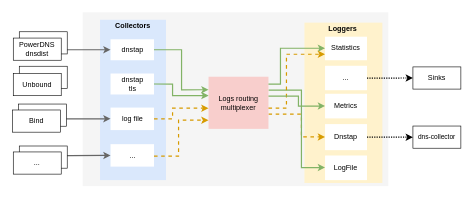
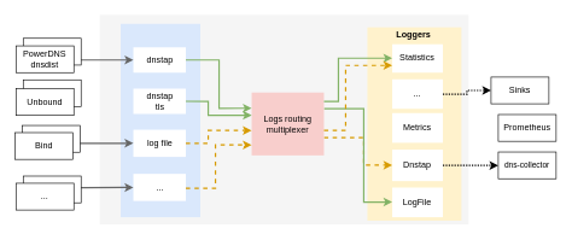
  <mxCell id="0" />
  <mxCell id="1" parent="0" />
  <mxCell id="2" value="" style="rounded=0;whiteSpace=wrap;html=1;strokeColor=none;fillColor=#f5f5f5;fontColor=#333333;" parent="1" vertex="1"><mxGeometry x="137" y="20" width="510" height="290" as="geometry" /></mxCell>
  <mxCell id="3" value="" style="rounded=1;whiteSpace=wrap;html=1;fillColor=#dae8fc;strokeColor=none;arcSize=0;" parent="1" vertex="1"><mxGeometry x="166" y="32.5" width="110" height="267.5" as="geometry" /></mxCell>
- <mxCell id="4" value="&lt;b&gt;Collectors&lt;/b&gt;" style="text;html=1;strokeColor=none;fillColor=none;align=center;verticalAlign=middle;whiteSpace=wrap;rounded=0;" parent="1" vertex="1"><mxGeometry x="201" y="32.5" width="40" height="20" as="geometry" /></mxCell>
  <mxCell id="5" value="" style="rounded=1;whiteSpace=wrap;html=1;fillColor=#fff2cc;strokeColor=none;arcSize=0;" parent="1" vertex="1"><mxGeometry x="507" y="37.25" width="130" height="267.5" as="geometry" /></mxCell>
  <mxCell id="6" value="&lt;b&gt;Loggers&lt;/b&gt;" style="text;html=1;strokeColor=none;fillColor=none;align=center;verticalAlign=middle;whiteSpace=wrap;rounded=0;" parent="1" vertex="1"><mxGeometry x="550.75" y="37.25" width="40" height="20" as="geometry" /></mxCell>
  <mxCell id="7" value="dnstap" style="rounded=0;whiteSpace=wrap;html=1;strokeColor=none;" parent="1" vertex="1"><mxGeometry x="183.5" y="65" width="72.5" height="35" as="geometry" /></mxCell>
  <mxCell id="8" value="Statistics" style="rounded=0;whiteSpace=wrap;html=1;strokeColor=none;" parent="1" vertex="1"><mxGeometry x="541.38" y="60.75" width="70" height="39.25" as="geometry" /></mxCell>
  <mxCell id="9" value="LogFile" style="rounded=0;whiteSpace=wrap;html=1;strokeColor=none;" parent="1" vertex="1"><mxGeometry x="541.38" y="258.95" width="70" height="41.05" as="geometry" /></mxCell>
  <mxCell id="10" value="Metrics" style="rounded=0;whiteSpace=wrap;html=1;strokeColor=none;" parent="1" vertex="1"><mxGeometry x="541.38" y="155.95" width="70" height="41.05" as="geometry" /></mxCell>
  <mxCell id="11" style="edgeStyle=orthogonalEdgeStyle;rounded=0;orthogonalLoop=1;jettySize=auto;html=1;strokeWidth=2;dashed=1;dashPattern=1 1;" edge="1" parent="1" source="12" target="39"><mxGeometry relative="1" as="geometry"><Array as="points" /></mxGeometry></mxCell>
  <mxCell id="12" value="Dnstap" style="rounded=0;whiteSpace=wrap;html=1;strokeColor=none;" parent="1" vertex="1"><mxGeometry x="541.38" y="206.54" width="70" height="43.46" as="geometry" /></mxCell>
  <mxCell id="13" style="edgeStyle=orthogonalEdgeStyle;rounded=0;orthogonalLoop=1;jettySize=auto;html=1;entryX=0;entryY=0.5;entryDx=0;entryDy=0;fillColor=#f5f5f5;strokeColor=#666666;strokeWidth=2;" parent="1" source="28" target="7" edge="1"><mxGeometry relative="1" as="geometry"><mxPoint x="17" y="80" as="sourcePoint" /><Array as="points"><mxPoint x="57" y="84" /><mxPoint x="57" y="82" /></Array><mxPoint x="147" y="152" as="targetPoint" /></mxGeometry></mxCell>
  <mxCell id="14" style="edgeStyle=orthogonalEdgeStyle;rounded=0;orthogonalLoop=1;jettySize=auto;html=1;entryX=0;entryY=0.5;entryDx=0;entryDy=0;strokeWidth=2;dashed=1;dashPattern=1 1;" edge="1" parent="1" source="15" target="38"><mxGeometry relative="1" as="geometry" /></mxCell>
  <mxCell id="15" value="..." style="rounded=0;whiteSpace=wrap;html=1;strokeColor=none;" parent="1" vertex="1"><mxGeometry x="541.38" y="109.25" width="70" height="40.75" as="geometry" /></mxCell>
  <mxCell id="16" value="&lt;div&gt;log file&lt;/div&gt;" style="rounded=0;whiteSpace=wrap;html=1;strokeColor=none;" parent="1" vertex="1"><mxGeometry x="183.5" y="179" width="72.5" height="37.5" as="geometry" /></mxCell>
  <mxCell id="17" value="..." style="rounded=0;whiteSpace=wrap;html=1;strokeColor=none;" parent="1" vertex="1"><mxGeometry x="183.5" y="240" width="72.5" height="37.5" as="geometry" /></mxCell>
  <mxCell id="18" style="edgeStyle=orthogonalEdgeStyle;rounded=0;orthogonalLoop=1;jettySize=auto;html=1;fillColor=#ffe6cc;strokeColor=#d79b00;strokeWidth=2;dashed=1;" parent="1" source="20" target="12" edge="1"><mxGeometry relative="1" as="geometry"><Array as="points"><mxPoint x="502" y="190" /><mxPoint x="502" y="228" /></Array></mxGeometry></mxCell>
  <mxCell id="19" style="edgeStyle=orthogonalEdgeStyle;rounded=0;orthogonalLoop=1;jettySize=auto;html=1;fillColor=#d5e8d4;strokeColor=#82b366;strokeWidth=2;" parent="1" source="20" target="9" edge="1"><mxGeometry relative="1" as="geometry"><Array as="points"><mxPoint x="502" y="150" /><mxPoint x="502" y="279" /></Array></mxGeometry></mxCell>
  <mxCell id="20" value="&lt;div&gt;Logs routing&lt;/div&gt;&lt;div&gt;multiplexer&lt;/div&gt;" style="rounded=0;whiteSpace=wrap;html=1;fillColor=#f8cecc;strokeColor=none;" parent="1" vertex="1"><mxGeometry x="347" y="127.5" width="100" height="87" as="geometry" /></mxCell>
  <mxCell id="21" style="edgeStyle=orthogonalEdgeStyle;rounded=0;orthogonalLoop=1;jettySize=auto;html=1;entryX=0;entryY=0.25;entryDx=0;entryDy=0;exitX=1;exitY=0.5;exitDx=0;exitDy=0;strokeWidth=2;fillColor=#d5e8d4;strokeColor=#82b366;" parent="1" source="7" target="20" edge="1"><mxGeometry relative="1" as="geometry"><Array as="points"><mxPoint x="302" y="83" /><mxPoint x="302" y="149" /></Array></mxGeometry></mxCell>
  <mxCell id="22" value="&lt;div&gt;dnstap&lt;/div&gt;&lt;div&gt;tls&lt;br&gt;&lt;/div&gt;" style="rounded=0;whiteSpace=wrap;html=1;strokeColor=none;" parent="1" vertex="1"><mxGeometry x="183.5" y="122.17" width="72.5" height="35" as="geometry" /></mxCell>
  <mxCell id="23" style="edgeStyle=orthogonalEdgeStyle;rounded=0;orthogonalLoop=1;jettySize=auto;html=1;exitX=1;exitY=0.5;exitDx=0;exitDy=0;strokeWidth=2;fillColor=#d5e8d4;strokeColor=#82b366;" parent="1" source="22" edge="1"><mxGeometry relative="1" as="geometry"><Array as="points"><mxPoint x="287" y="140" /><mxPoint x="287" y="159" /></Array><mxPoint x="247" y="92.5" as="sourcePoint" /><mxPoint x="347" y="159" as="targetPoint" /></mxGeometry></mxCell>
  <mxCell id="24" style="edgeStyle=orthogonalEdgeStyle;rounded=0;orthogonalLoop=1;jettySize=auto;html=1;exitX=1;exitY=0.5;exitDx=0;exitDy=0;fillColor=#ffe6cc;strokeColor=#d79b00;strokeWidth=2;dashed=1;" parent="1" source="16" target="20" edge="1"><mxGeometry relative="1" as="geometry"><Array as="points"><mxPoint x="287" y="198" /><mxPoint x="287" y="180" /></Array></mxGeometry></mxCell>
  <mxCell id="25" style="edgeStyle=orthogonalEdgeStyle;rounded=0;orthogonalLoop=1;jettySize=auto;html=1;fillColor=#ffe6cc;strokeColor=#d79b00;strokeWidth=2;dashed=1;" parent="1" source="17" target="20" edge="1"><mxGeometry relative="1" as="geometry"><Array as="points"><mxPoint x="297" y="260" /><mxPoint x="297" y="200" /></Array><mxPoint x="237" y="230" as="sourcePoint" /><mxPoint x="357" y="190" as="targetPoint" /></mxGeometry></mxCell>
  <mxCell id="26" style="edgeStyle=orthogonalEdgeStyle;rounded=0;orthogonalLoop=1;jettySize=auto;html=1;entryX=0;entryY=0.5;entryDx=0;entryDy=0;fillColor=#f5f5f5;strokeColor=#666666;strokeWidth=2;" parent="1" source="32" target="16" edge="1"><mxGeometry relative="1" as="geometry"><mxPoint x="73.91" y="178.5" as="sourcePoint" /><Array as="points"><mxPoint x="45.75" y="197.5" /><mxPoint x="45.75" y="197.5" /></Array><mxPoint x="173.25" y="156.5" as="targetPoint" /></mxGeometry></mxCell>
  <mxCell id="27" value="" style="rounded=0;whiteSpace=wrap;html=1;" vertex="1" parent="1"><mxGeometry x="31.25" y="52.5" width="80" height="37" as="geometry" /></mxCell>
  <mxCell id="28" value="&lt;div&gt;PowerDNS&lt;/div&gt;&lt;div&gt;dnsdist&lt;br&gt;&lt;/div&gt;" style="rounded=0;whiteSpace=wrap;html=1;" vertex="1" parent="1"><mxGeometry x="21.25" y="63" width="80" height="37" as="geometry" /></mxCell>
  <mxCell id="29" value="" style="rounded=0;whiteSpace=wrap;html=1;" vertex="1" parent="1"><mxGeometry x="31.25" y="110" width="80" height="37" as="geometry" /></mxCell>
  <mxCell id="30" value="Unbound" style="rounded=0;whiteSpace=wrap;html=1;" vertex="1" parent="1"><mxGeometry x="21.25" y="122.17" width="80" height="37" as="geometry" /></mxCell>
  <mxCell id="31" value="" style="rounded=0;whiteSpace=wrap;html=1;" vertex="1" parent="1"><mxGeometry x="30" y="173.08" width="80" height="37" as="geometry" /></mxCell>
  <mxCell id="32" value="Bind" style="rounded=0;whiteSpace=wrap;html=1;" vertex="1" parent="1"><mxGeometry x="20" y="183" width="80" height="37" as="geometry" /></mxCell>
  <mxCell id="33" style="edgeStyle=orthogonalEdgeStyle;rounded=0;orthogonalLoop=1;jettySize=auto;html=1;entryX=0;entryY=0.5;entryDx=0;entryDy=0;fillColor=#f5f5f5;strokeColor=#666666;strokeWidth=2;" edge="1" parent="1" source="35" target="17"><mxGeometry relative="1" as="geometry"><mxPoint x="65.78" y="271.16" as="sourcePoint" /><Array as="points"><mxPoint x="117" y="259" /><mxPoint x="117" y="259" /></Array><mxPoint x="174.53" y="271.16" as="targetPoint" /></mxGeometry></mxCell>
  <mxCell id="34" value="" style="rounded=0;whiteSpace=wrap;html=1;" vertex="1" parent="1"><mxGeometry x="31.25" y="243.08" width="80" height="37" as="geometry" /></mxCell>
  <mxCell id="35" value="..." style="rounded=0;whiteSpace=wrap;html=1;" vertex="1" parent="1"><mxGeometry x="21.25" y="253" width="80" height="37" as="geometry" /></mxCell>
  <mxCell id="36" style="edgeStyle=orthogonalEdgeStyle;rounded=0;orthogonalLoop=1;jettySize=auto;html=1;fillColor=#d5e8d4;strokeColor=#82b366;strokeWidth=2;" edge="1" parent="1" source="20" target="8"><mxGeometry relative="1" as="geometry"><Array as="points"><mxPoint x="467" y="140" /><mxPoint x="467" y="80" /></Array><mxPoint x="457" y="160" as="sourcePoint" /><mxPoint x="551.38" y="129.75" as="targetPoint" /></mxGeometry></mxCell>
  <mxCell id="37" style="edgeStyle=orthogonalEdgeStyle;rounded=0;orthogonalLoop=1;jettySize=auto;html=1;fillColor=#ffe6cc;strokeColor=#d79b00;strokeWidth=2;dashed=1;" edge="1" parent="1" source="20" target="8"><mxGeometry relative="1" as="geometry"><Array as="points"><mxPoint x="477" y="180" /><mxPoint x="477" y="90" /></Array><mxPoint x="457" y="190" as="sourcePoint" /><mxPoint x="551.38" y="205.034" as="targetPoint" /></mxGeometry></mxCell>
- <mxCell id="38" value="Sinks" style="rounded=0;whiteSpace=wrap;html=1;" vertex="1" parent="1"><mxGeometry x="688" y="111.13" width="80" height="37" as="geometry" /></mxCell>
+ <mxCell id="38" value="Sinks" style="rounded=0;whiteSpace=wrap;html=1;" vertex="1" parent="1"><mxGeometry x="678" y="106.13" width="80" height="37" as="geometry" /></mxCell>
  <mxCell id="39" value="&lt;div style=&quot;font-size: 11px;&quot;&gt;&lt;font style=&quot;font-size: 11px;&quot;&gt;dns-collector&lt;br&gt;&lt;/font&gt;&lt;/div&gt;" style="rounded=0;whiteSpace=wrap;html=1;" vertex="1" parent="1"><mxGeometry x="688" y="209.77" width="80" height="37" as="geometry" /></mxCell>
- <mxCell id="41" style="edgeStyle=orthogonalEdgeStyle;rounded=0;orthogonalLoop=1;jettySize=auto;html=1;entryX=0;entryY=0.5;entryDx=0;entryDy=0;fillColor=#d5e8d4;strokeColor=#82b366;strokeWidth=2;" edge="1" parent="1" source="20" target="10"><mxGeometry relative="1" as="geometry"><Array as="points"><mxPoint x="497" y="160" /><mxPoint x="497" y="176" /><mxPoint x="541" y="176" /></Array><mxPoint x="457" y="160" as="sourcePoint" /><mxPoint x="551.38" y="129.75" as="targetPoint" /></mxGeometry></mxCell>
+ <mxCell id="40" value="Prometheus" style="rounded=0;whiteSpace=wrap;html=1;" vertex="1" parent="1"><mxGeometry x="688" y="157.98" width="80" height="37" as="geometry" /></mxCell>
